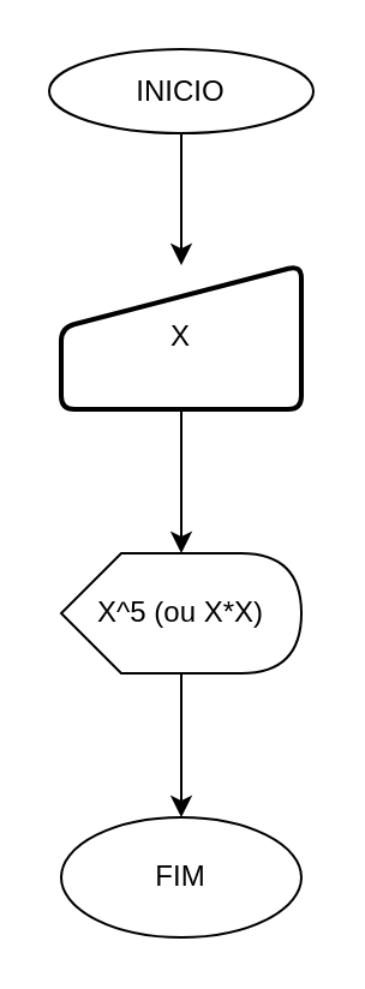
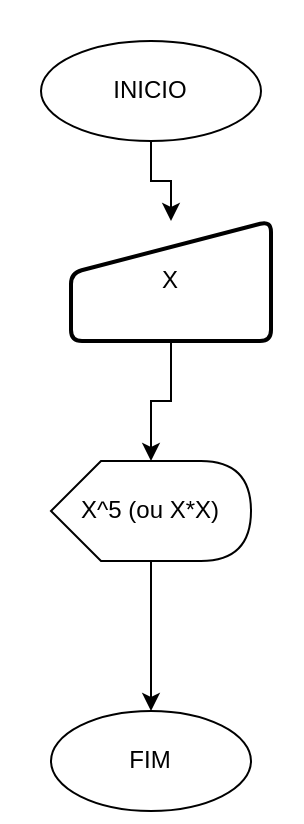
  <mxCell id="0" />
  <mxCell id="1" parent="0" />
  <mxCell id="2" value="" style="edgeStyle=orthogonalEdgeStyle;rounded=0;orthogonalLoop=1;jettySize=auto;html=1;" edge="1" parent="1" source="3" target="8"><mxGeometry relative="1" as="geometry" /></mxCell>
- <mxCell id="3" value="INICIO" style="ellipse;whiteSpace=wrap;html=1;" parent="1" vertex="1"><mxGeometry x="20" y="20" width="110" height="35" as="geometry" /></mxCell>
+ <mxCell id="3" value="INICIO" style="ellipse;whiteSpace=wrap;html=1;" parent="1" vertex="1"><mxGeometry x="20" y="20" width="110" height="50" as="geometry" /></mxCell>
  <mxCell id="4" value="" style="edgeStyle=orthogonalEdgeStyle;rounded=0;orthogonalLoop=1;jettySize=auto;html=1;" parent="1" source="5" target="6" edge="1"><mxGeometry relative="1" as="geometry" /></mxCell>
  <mxCell id="5" value="X^5 (ou X*X)" style="shape=display;whiteSpace=wrap;html=1;" parent="1" vertex="1"><mxGeometry x="25" y="230" width="100" height="50" as="geometry" /></mxCell>
- <mxCell id="6" value="FIM" style="ellipse;whiteSpace=wrap;html=1;" parent="1" vertex="1"><mxGeometry x="25" y="340" width="100" height="50" as="geometry" /></mxCell>
+ <mxCell id="6" value="FIM" style="ellipse;whiteSpace=wrap;html=1;" parent="1" vertex="1"><mxGeometry x="25" y="355" width="100" height="50" as="geometry" /></mxCell>
  <mxCell id="7" value="" style="edgeStyle=orthogonalEdgeStyle;rounded=0;orthogonalLoop=1;jettySize=auto;html=1;" edge="1" parent="1" source="8" target="5"><mxGeometry relative="1" as="geometry" /></mxCell>
- <mxCell id="8" value="X" style="html=1;strokeWidth=2;shape=manualInput;whiteSpace=wrap;rounded=1;size=26;arcSize=11;" vertex="1" parent="1"><mxGeometry x="25" y="110" width="100" height="60" as="geometry" /></mxCell>
+ <mxCell id="8" value="X" style="html=1;strokeWidth=2;shape=manualInput;whiteSpace=wrap;rounded=1;size=26;arcSize=11;" vertex="1" parent="1"><mxGeometry x="35" y="110" width="100" height="60" as="geometry" /></mxCell>
